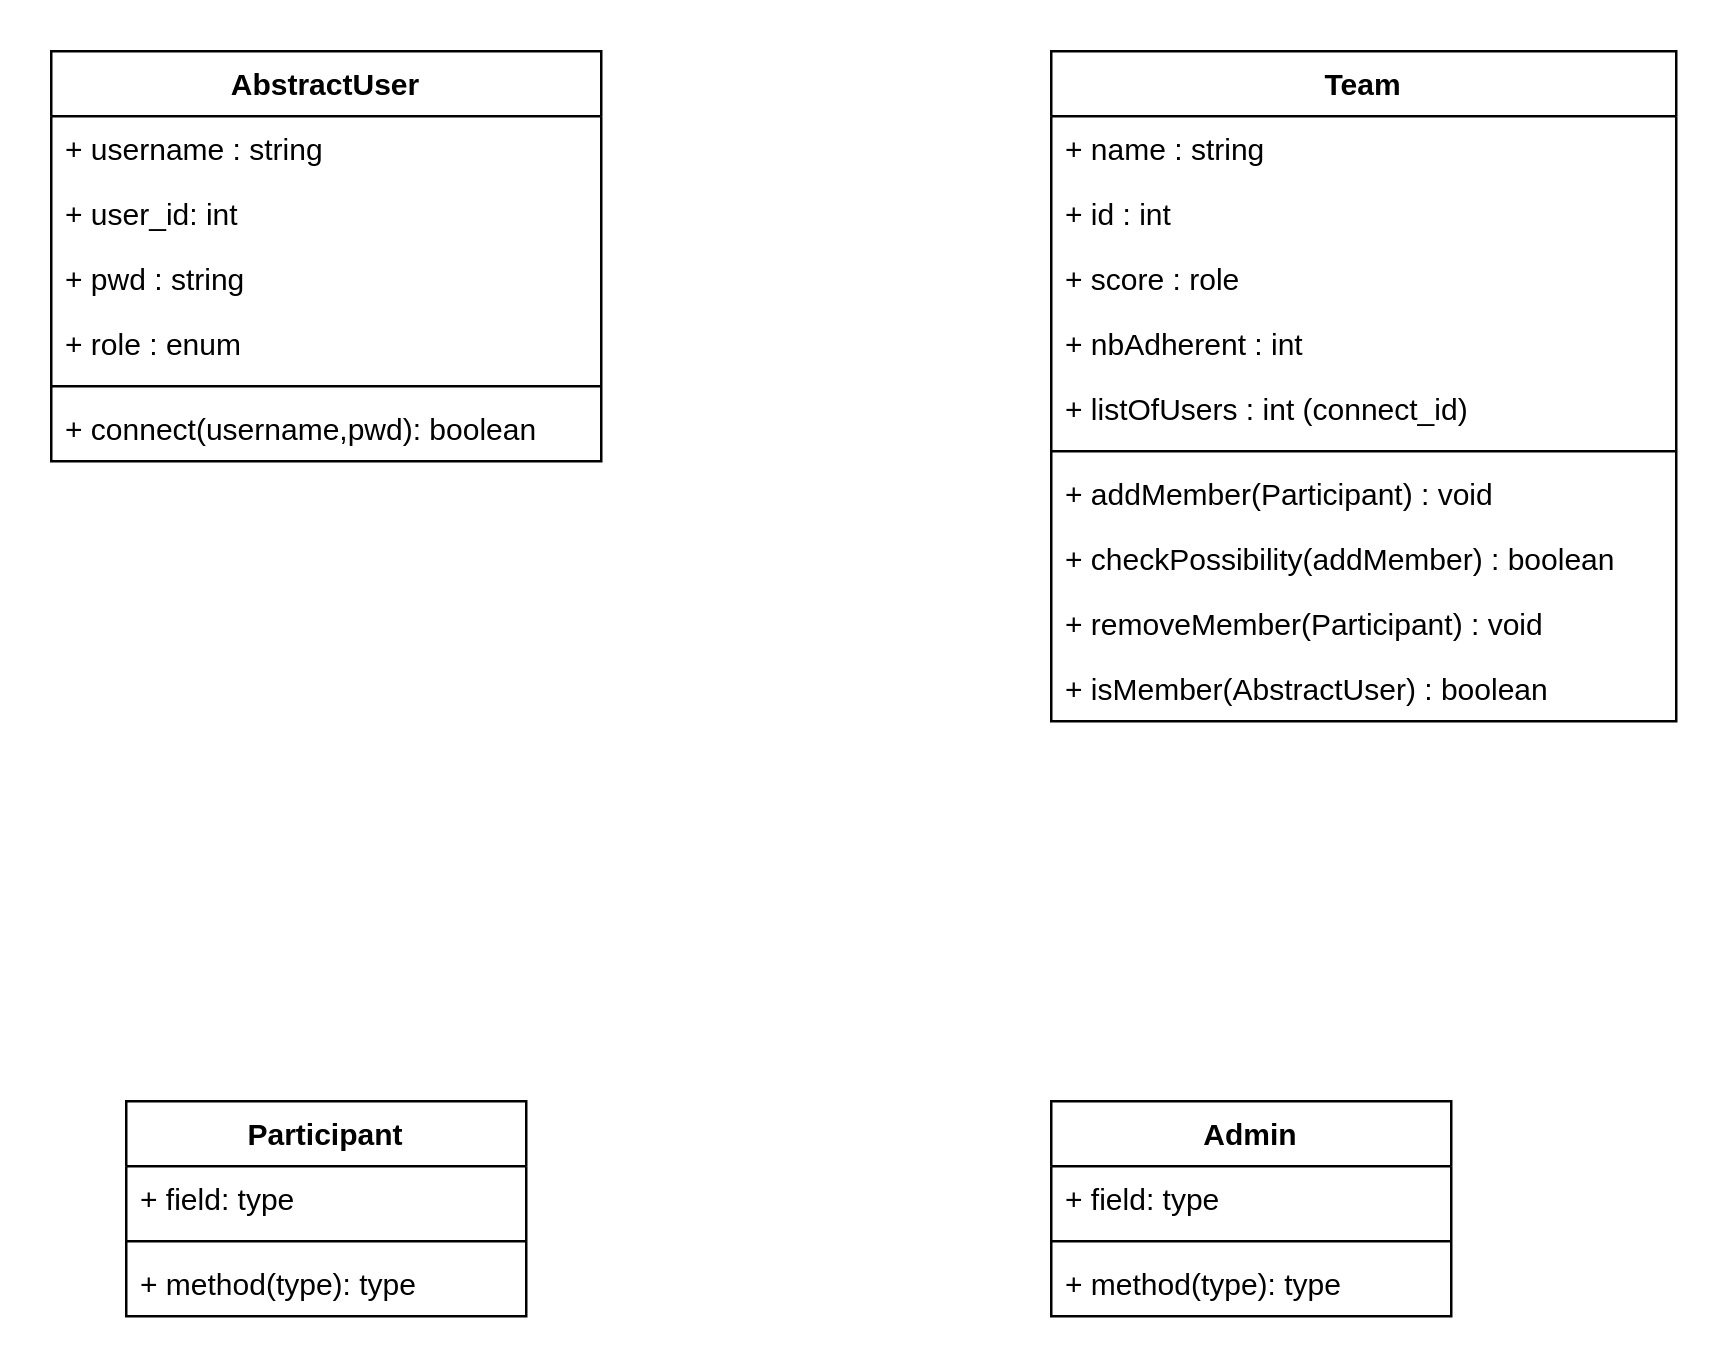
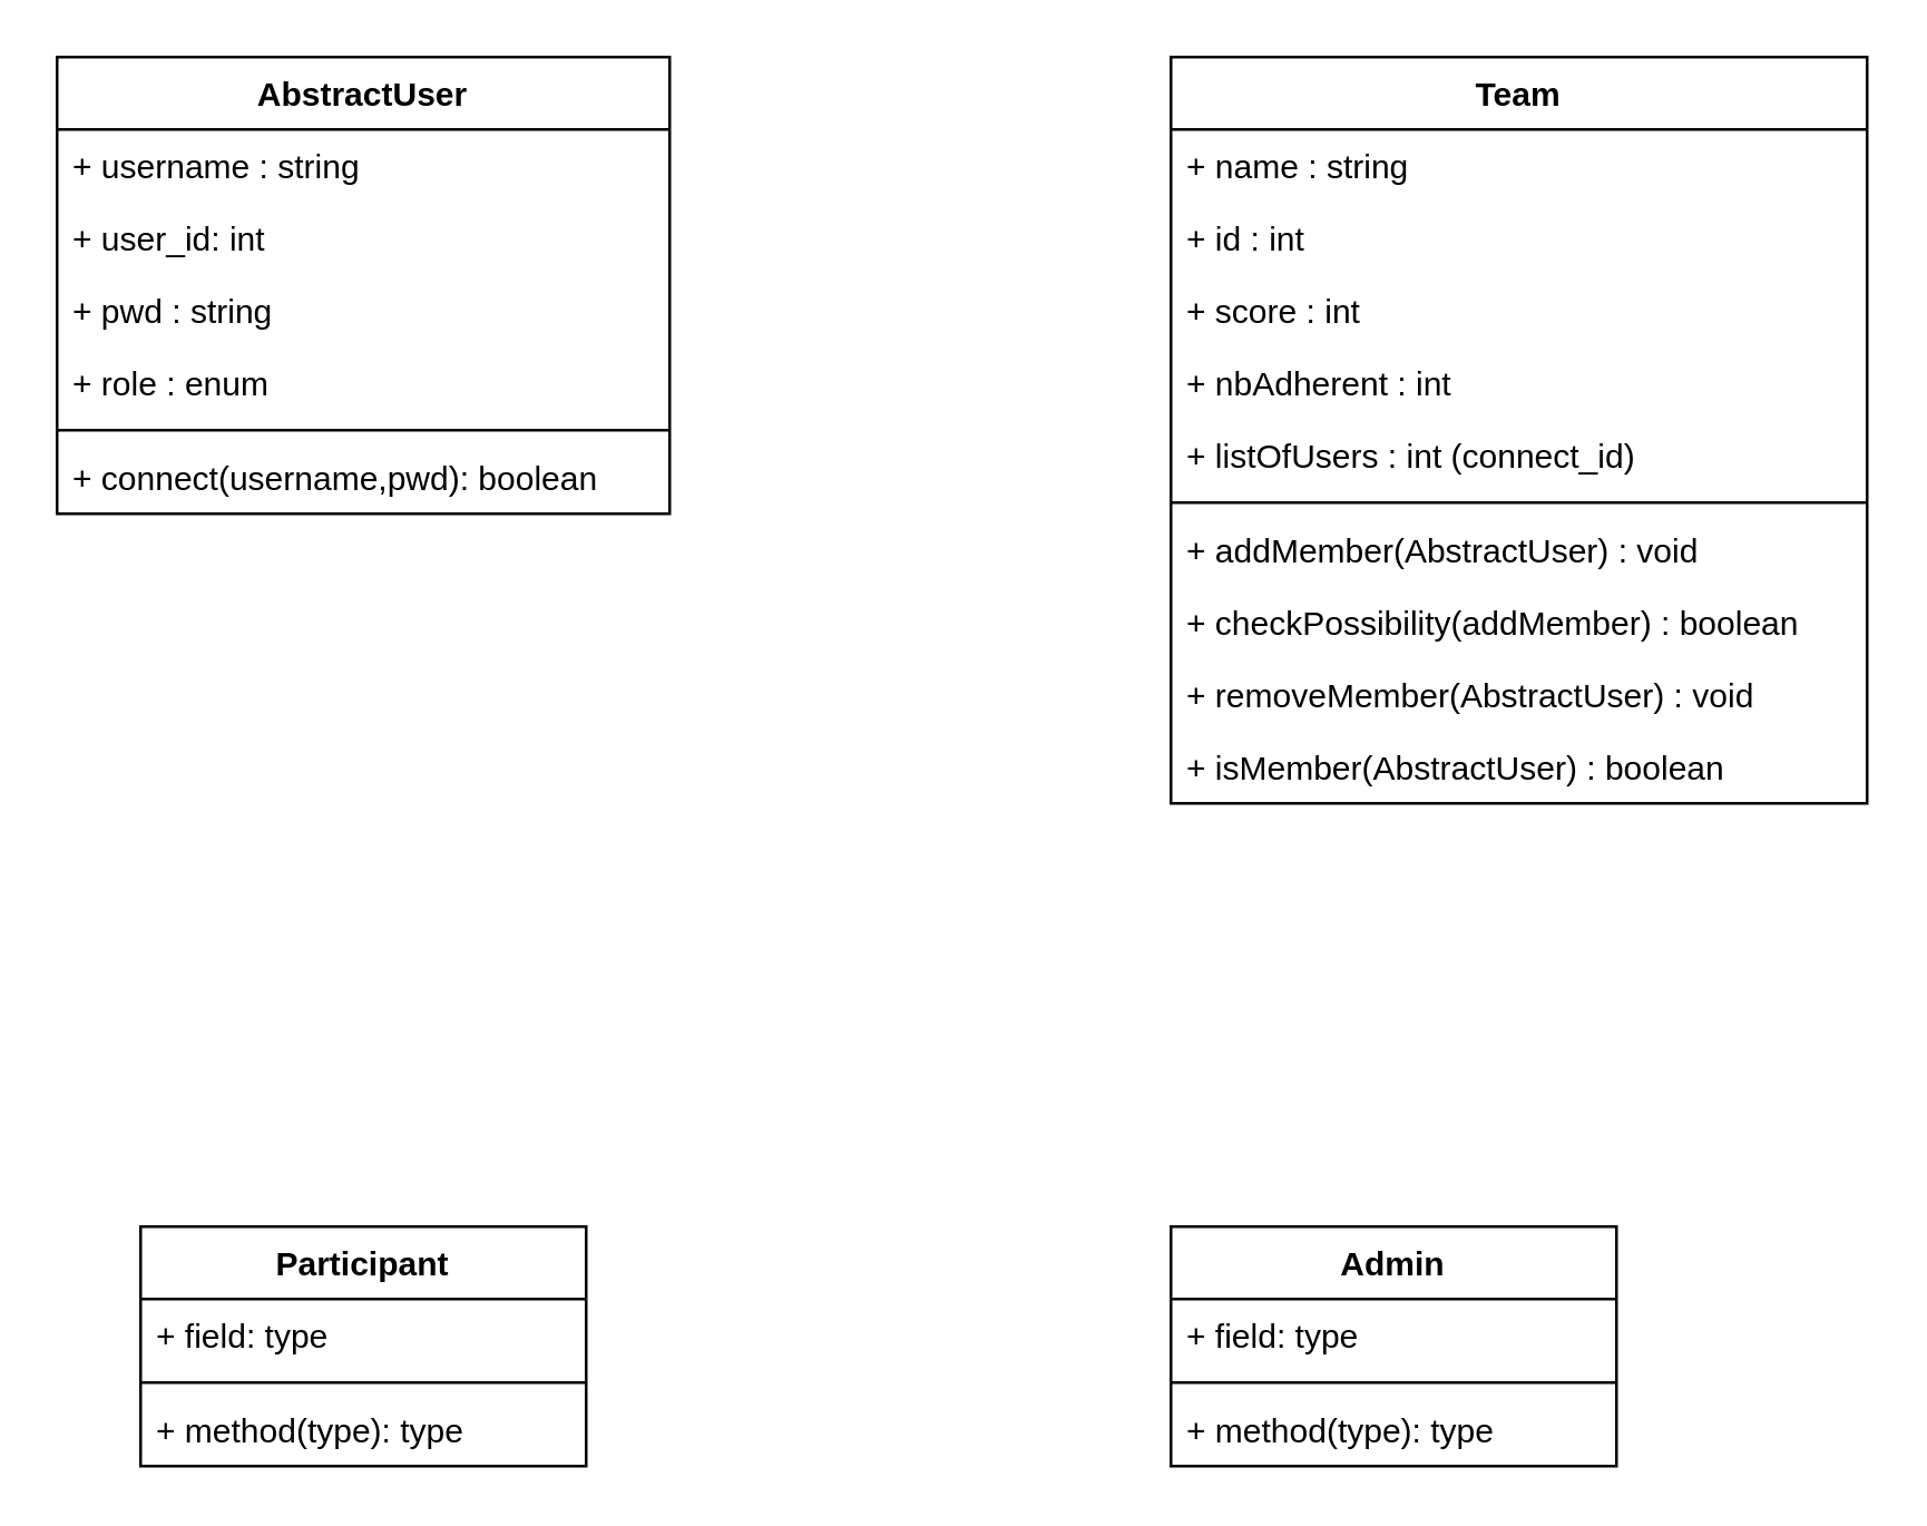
  <mxCell id="0" />
  <mxCell id="1" parent="0" />
  <mxCell id="2" value="AbstractUser&#10;" style="swimlane;fontStyle=1;align=center;verticalAlign=top;childLayout=stackLayout;horizontal=1;startSize=26;horizontalStack=0;resizeParent=1;resizeParentMax=0;resizeLast=0;collapsible=1;marginBottom=0;" vertex="1" parent="1"><mxGeometry x="20" y="20" width="220" height="164" as="geometry" /></mxCell>
  <mxCell id="3" value="+ username : string" style="text;strokeColor=none;fillColor=none;align=left;verticalAlign=top;spacingLeft=4;spacingRight=4;overflow=hidden;rotatable=0;points=[[0,0.5],[1,0.5]];portConstraint=eastwest;" vertex="1" parent="2"><mxGeometry y="26" width="220" height="26" as="geometry" /></mxCell>
  <mxCell id="4" value="+ user_id: int" style="text;strokeColor=none;fillColor=none;align=left;verticalAlign=top;spacingLeft=4;spacingRight=4;overflow=hidden;rotatable=0;points=[[0,0.5],[1,0.5]];portConstraint=eastwest;" vertex="1" parent="2"><mxGeometry y="52" width="220" height="26" as="geometry" /></mxCell>
  <mxCell id="5" value="+ pwd : string" style="text;strokeColor=none;fillColor=none;align=left;verticalAlign=top;spacingLeft=4;spacingRight=4;overflow=hidden;rotatable=0;points=[[0,0.5],[1,0.5]];portConstraint=eastwest;" vertex="1" parent="2"><mxGeometry y="78" width="220" height="26" as="geometry" /></mxCell>
  <mxCell id="6" value="+ role : enum" style="text;strokeColor=none;fillColor=none;align=left;verticalAlign=top;spacingLeft=4;spacingRight=4;overflow=hidden;rotatable=0;points=[[0,0.5],[1,0.5]];portConstraint=eastwest;" vertex="1" parent="2"><mxGeometry y="104" width="220" height="26" as="geometry" /></mxCell>
  <mxCell id="7" value="" style="line;strokeWidth=1;fillColor=none;align=left;verticalAlign=middle;spacingTop=-1;spacingLeft=3;spacingRight=3;rotatable=0;labelPosition=right;points=[];portConstraint=eastwest;strokeColor=inherit;" vertex="1" parent="2"><mxGeometry y="130" width="220" height="8" as="geometry" /></mxCell>
  <mxCell id="8" value="+ connect(username,pwd): boolean" style="text;strokeColor=none;fillColor=none;align=left;verticalAlign=top;spacingLeft=4;spacingRight=4;overflow=hidden;rotatable=0;points=[[0,0.5],[1,0.5]];portConstraint=eastwest;" vertex="1" parent="2"><mxGeometry y="138" width="220" height="26" as="geometry" /></mxCell>
  <mxCell id="9" value="Team" style="swimlane;fontStyle=1;align=center;verticalAlign=top;childLayout=stackLayout;horizontal=1;startSize=26;horizontalStack=0;resizeParent=1;resizeParentMax=0;resizeLast=0;collapsible=1;marginBottom=0;" vertex="1" parent="1"><mxGeometry x="420" y="20" width="250" height="268" as="geometry" /></mxCell>
  <mxCell id="10" value="+ name : string" style="text;strokeColor=none;fillColor=none;align=left;verticalAlign=top;spacingLeft=4;spacingRight=4;overflow=hidden;rotatable=0;points=[[0,0.5],[1,0.5]];portConstraint=eastwest;" vertex="1" parent="9"><mxGeometry y="26" width="250" height="26" as="geometry" /></mxCell>
  <mxCell id="11" value="+ id : int" style="text;strokeColor=none;fillColor=none;align=left;verticalAlign=top;spacingLeft=4;spacingRight=4;overflow=hidden;rotatable=0;points=[[0,0.5],[1,0.5]];portConstraint=eastwest;" vertex="1" parent="9"><mxGeometry y="52" width="250" height="26" as="geometry" /></mxCell>
- <mxCell id="12" value="+ score : role" style="text;strokeColor=none;fillColor=none;align=left;verticalAlign=top;spacingLeft=4;spacingRight=4;overflow=hidden;rotatable=0;points=[[0,0.5],[1,0.5]];portConstraint=eastwest;" vertex="1" parent="9"><mxGeometry y="78" width="250" height="26" as="geometry" /></mxCell>
+ <mxCell id="12" value="+ score : int" style="text;strokeColor=none;fillColor=none;align=left;verticalAlign=top;spacingLeft=4;spacingRight=4;overflow=hidden;rotatable=0;points=[[0,0.5],[1,0.5]];portConstraint=eastwest;" vertex="1" parent="9"><mxGeometry y="78" width="250" height="26" as="geometry" /></mxCell>
  <mxCell id="13" value="+ nbAdherent : int" style="text;strokeColor=none;fillColor=none;align=left;verticalAlign=top;spacingLeft=4;spacingRight=4;overflow=hidden;rotatable=0;points=[[0,0.5],[1,0.5]];portConstraint=eastwest;" vertex="1" parent="9"><mxGeometry y="104" width="250" height="26" as="geometry" /></mxCell>
  <mxCell id="14" value="+ listOfUsers : int (connect_id)" style="text;strokeColor=none;fillColor=none;align=left;verticalAlign=top;spacingLeft=4;spacingRight=4;overflow=hidden;rotatable=0;points=[[0,0.5],[1,0.5]];portConstraint=eastwest;" vertex="1" parent="9"><mxGeometry y="130" width="250" height="26" as="geometry" /></mxCell>
  <mxCell id="15" value="" style="line;strokeWidth=1;fillColor=none;align=left;verticalAlign=middle;spacingTop=-1;spacingLeft=3;spacingRight=3;rotatable=0;labelPosition=right;points=[];portConstraint=eastwest;strokeColor=inherit;" vertex="1" parent="9"><mxGeometry y="156" width="250" height="8" as="geometry" /></mxCell>
- <mxCell id="16" value="+ addMember(Participant) : void" style="text;strokeColor=none;fillColor=none;align=left;verticalAlign=top;spacingLeft=4;spacingRight=4;overflow=hidden;rotatable=0;points=[[0,0.5],[1,0.5]];portConstraint=eastwest;" vertex="1" parent="9"><mxGeometry y="164" width="250" height="26" as="geometry" /></mxCell>
+ <mxCell id="16" value="+ addMember(AbstractUser) : void" style="text;strokeColor=none;fillColor=none;align=left;verticalAlign=top;spacingLeft=4;spacingRight=4;overflow=hidden;rotatable=0;points=[[0,0.5],[1,0.5]];portConstraint=eastwest;" vertex="1" parent="9"><mxGeometry y="164" width="250" height="26" as="geometry" /></mxCell>
  <mxCell id="17" value="+ checkPossibility(addMember) : boolean" style="text;strokeColor=none;fillColor=none;align=left;verticalAlign=top;spacingLeft=4;spacingRight=4;overflow=hidden;rotatable=0;points=[[0,0.5],[1,0.5]];portConstraint=eastwest;" vertex="1" parent="9"><mxGeometry y="190" width="250" height="26" as="geometry" /></mxCell>
- <mxCell id="18" value="+ removeMember(Participant) : void" style="text;strokeColor=none;fillColor=none;align=left;verticalAlign=top;spacingLeft=4;spacingRight=4;overflow=hidden;rotatable=0;points=[[0,0.5],[1,0.5]];portConstraint=eastwest;" vertex="1" parent="9"><mxGeometry y="216" width="250" height="26" as="geometry" /></mxCell>
+ <mxCell id="18" value="+ removeMember(AbstractUser) : void" style="text;strokeColor=none;fillColor=none;align=left;verticalAlign=top;spacingLeft=4;spacingRight=4;overflow=hidden;rotatable=0;points=[[0,0.5],[1,0.5]];portConstraint=eastwest;" vertex="1" parent="9"><mxGeometry y="216" width="250" height="26" as="geometry" /></mxCell>
  <mxCell id="19" value="+ isMember(AbstractUser) : boolean" style="text;strokeColor=none;fillColor=none;align=left;verticalAlign=top;spacingLeft=4;spacingRight=4;overflow=hidden;rotatable=0;points=[[0,0.5],[1,0.5]];portConstraint=eastwest;" vertex="1" parent="9"><mxGeometry y="242" width="250" height="26" as="geometry" /></mxCell>
  <mxCell id="20" value="Admin" style="swimlane;fontStyle=1;align=center;verticalAlign=top;childLayout=stackLayout;horizontal=1;startSize=26;horizontalStack=0;resizeParent=1;resizeParentMax=0;resizeLast=0;collapsible=1;marginBottom=0;" vertex="1" parent="1"><mxGeometry x="420" y="440" width="160" height="86" as="geometry" /></mxCell>
  <mxCell id="21" value="+ field: type" style="text;strokeColor=none;fillColor=none;align=left;verticalAlign=top;spacingLeft=4;spacingRight=4;overflow=hidden;rotatable=0;points=[[0,0.5],[1,0.5]];portConstraint=eastwest;" vertex="1" parent="20"><mxGeometry y="26" width="160" height="26" as="geometry" /></mxCell>
  <mxCell id="22" value="" style="line;strokeWidth=1;fillColor=none;align=left;verticalAlign=middle;spacingTop=-1;spacingLeft=3;spacingRight=3;rotatable=0;labelPosition=right;points=[];portConstraint=eastwest;strokeColor=inherit;" vertex="1" parent="20"><mxGeometry y="52" width="160" height="8" as="geometry" /></mxCell>
  <mxCell id="23" value="+ method(type): type" style="text;strokeColor=none;fillColor=none;align=left;verticalAlign=top;spacingLeft=4;spacingRight=4;overflow=hidden;rotatable=0;points=[[0,0.5],[1,0.5]];portConstraint=eastwest;" vertex="1" parent="20"><mxGeometry y="60" width="160" height="26" as="geometry" /></mxCell>
  <mxCell id="24" value="Participant" style="swimlane;fontStyle=1;align=center;verticalAlign=top;childLayout=stackLayout;horizontal=1;startSize=26;horizontalStack=0;resizeParent=1;resizeParentMax=0;resizeLast=0;collapsible=1;marginBottom=0;" vertex="1" parent="1"><mxGeometry x="50" y="440" width="160" height="86" as="geometry" /></mxCell>
  <mxCell id="25" value="+ field: type" style="text;strokeColor=none;fillColor=none;align=left;verticalAlign=top;spacingLeft=4;spacingRight=4;overflow=hidden;rotatable=0;points=[[0,0.5],[1,0.5]];portConstraint=eastwest;" vertex="1" parent="24"><mxGeometry y="26" width="160" height="26" as="geometry" /></mxCell>
  <mxCell id="26" value="" style="line;strokeWidth=1;fillColor=none;align=left;verticalAlign=middle;spacingTop=-1;spacingLeft=3;spacingRight=3;rotatable=0;labelPosition=right;points=[];portConstraint=eastwest;strokeColor=inherit;" vertex="1" parent="24"><mxGeometry y="52" width="160" height="8" as="geometry" /></mxCell>
  <mxCell id="27" value="+ method(type): type" style="text;strokeColor=none;fillColor=none;align=left;verticalAlign=top;spacingLeft=4;spacingRight=4;overflow=hidden;rotatable=0;points=[[0,0.5],[1,0.5]];portConstraint=eastwest;" vertex="1" parent="24"><mxGeometry y="60" width="160" height="26" as="geometry" /></mxCell>
